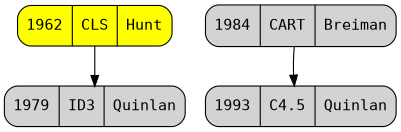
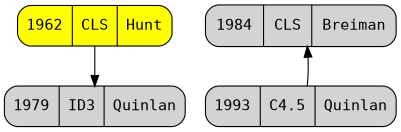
  digraph {
    compound=true
    fontname="DejaVu Sans Mono"
    node [colorsheme=spectral7 fontname="DejaVu Sans Mono" shape=Mrecord style=filled]
    edge [fontname="DejaVu Sans Mono"]
    n1 [fillcolor=yellow label="1962|CLS|Hunt"]
    n2 [label="1979|ID3|Quinlan"]
-   n3 [label="1984|CART|Breiman"]
+   n3 [label="1984|CLS|Breiman"]
    n4 [label="1993|C4.5|Quinlan"]
    n1 -> n2
-   n3 -> n4
+   n4 -> n3
  }
